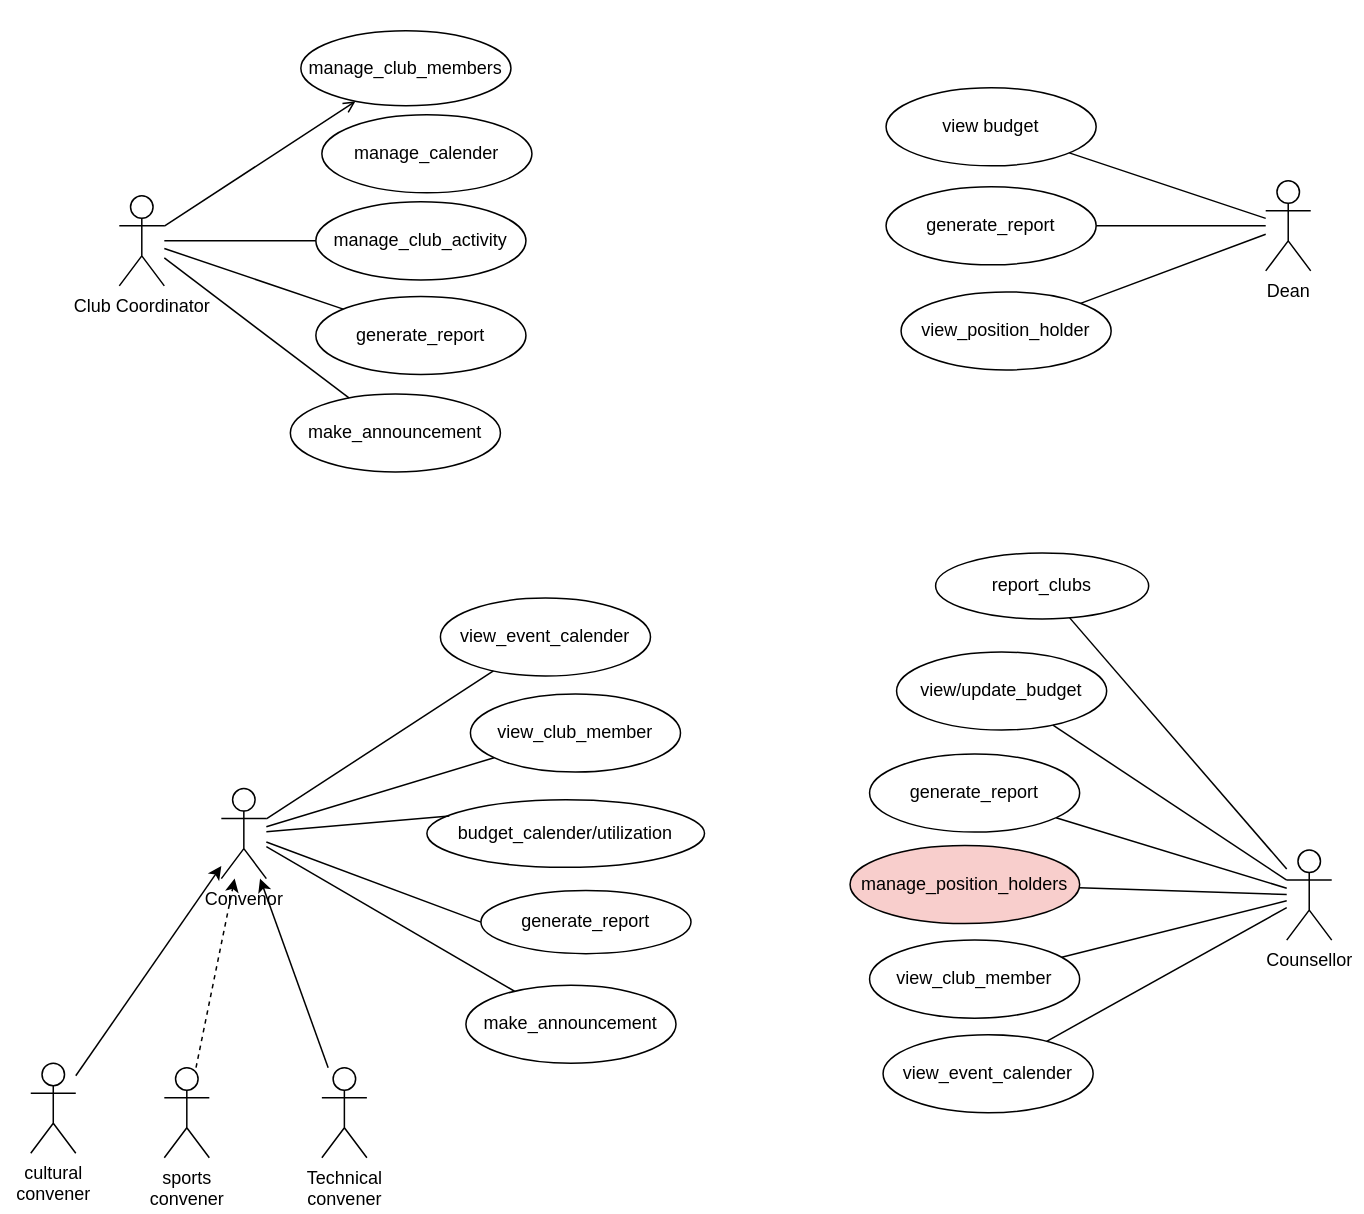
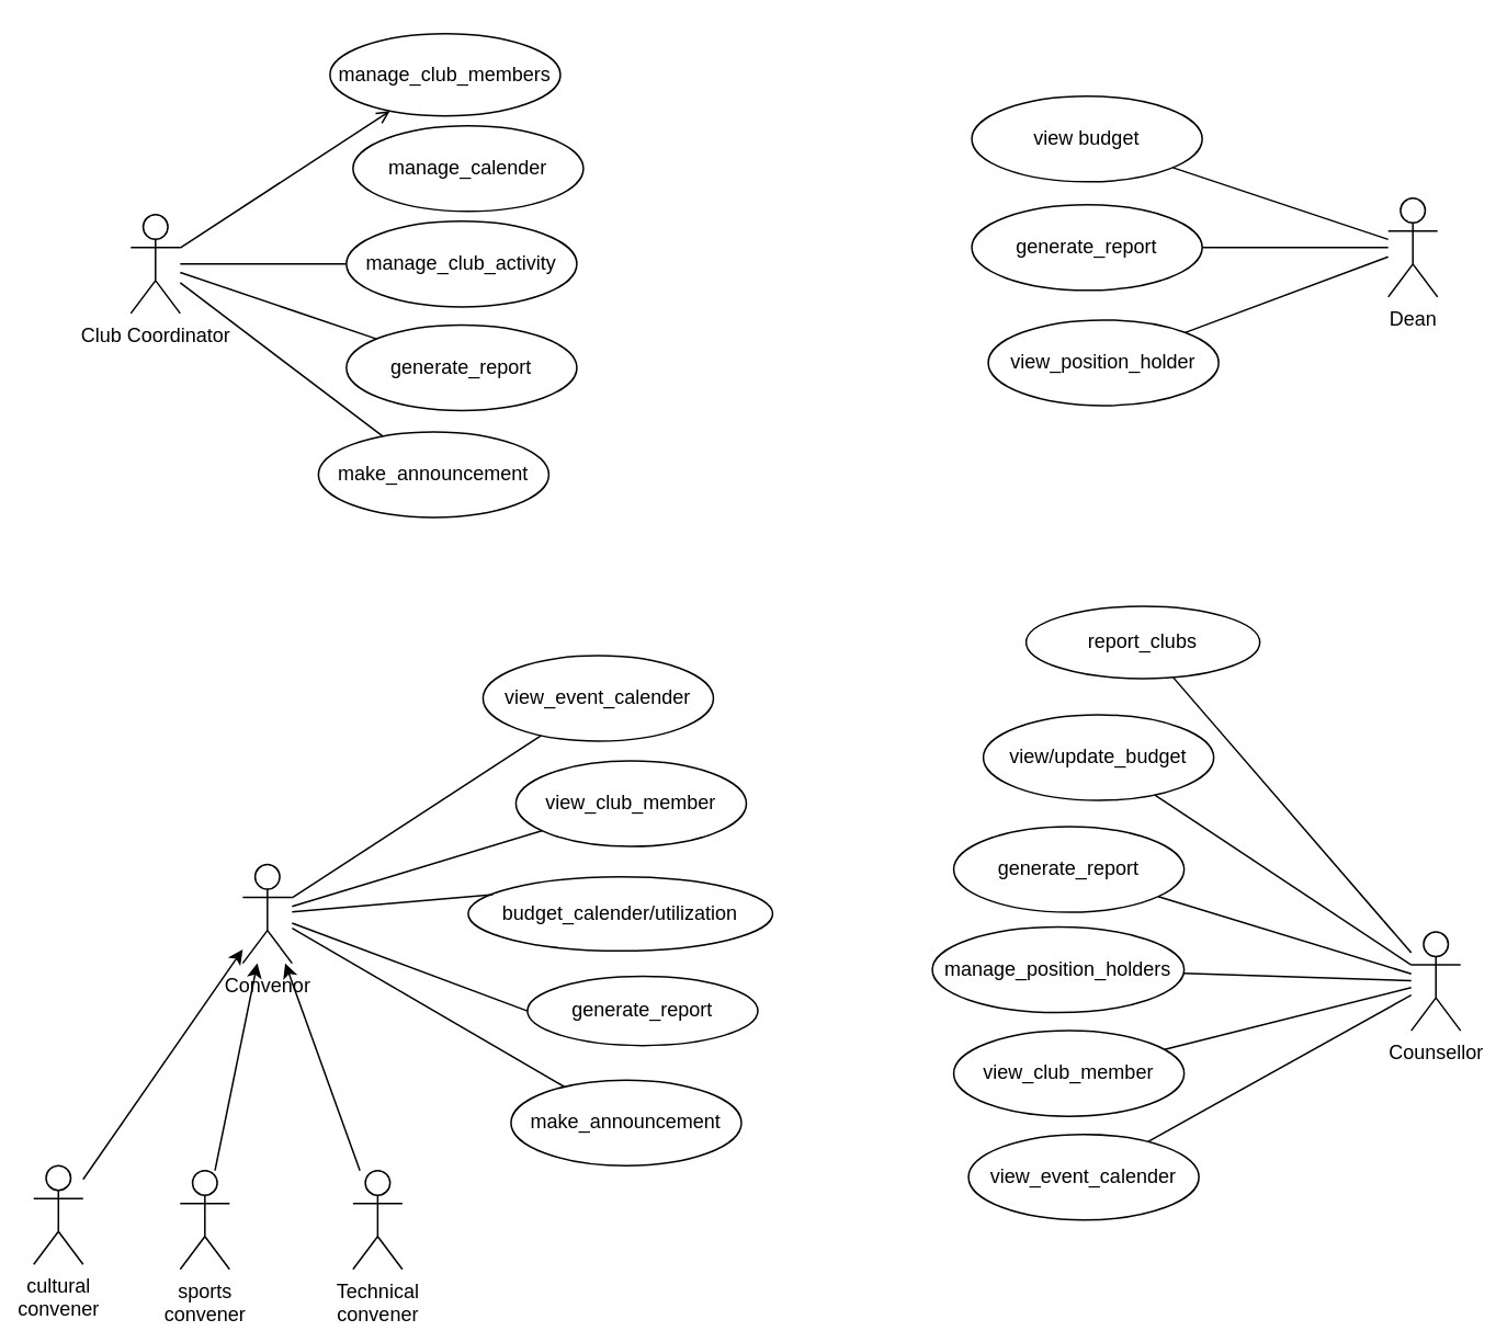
  <mxCell id="0" />
  <mxCell id="1" parent="0" />
  <mxCell id="2" value="Club Coordinator" style="shape=umlActor;html=1;verticalLabelPosition=bottom;verticalAlign=top;align=center;" parent="1" vertex="1"><mxGeometry x="79" y="130" width="30" height="60" as="geometry" /></mxCell>
  <mxCell id="3" value="Dean" style="shape=umlActor;html=1;verticalLabelPosition=bottom;verticalAlign=top;align=center;" parent="1" vertex="1"><mxGeometry x="843" y="120" width="30" height="60" as="geometry" /></mxCell>
  <mxCell id="4" value="Counsellor" style="shape=umlActor;html=1;verticalLabelPosition=bottom;verticalAlign=top;align=center;" parent="1" vertex="1"><mxGeometry x="857" y="566" width="30" height="60" as="geometry" /></mxCell>
  <mxCell id="5" value="manage_club_members" style="ellipse;whiteSpace=wrap;html=1;" parent="1" vertex="1"><mxGeometry x="200" y="20" width="140" height="50" as="geometry" /></mxCell>
  <mxCell id="6" value="manage_calender" style="ellipse;whiteSpace=wrap;html=1;" parent="1" vertex="1"><mxGeometry x="214" y="76" width="140" height="52" as="geometry" /></mxCell>
  <mxCell id="7" value="manage_club_activity" style="ellipse;whiteSpace=wrap;html=1;" parent="1" vertex="1"><mxGeometry x="210" y="134" width="140" height="52" as="geometry" /></mxCell>
  <mxCell id="8" value="generate_report" style="ellipse;whiteSpace=wrap;html=1;" parent="1" vertex="1"><mxGeometry x="210" y="197" width="140" height="52" as="geometry" /></mxCell>
  <mxCell id="9" value="view_club_member" style="ellipse;whiteSpace=wrap;html=1;" parent="1" vertex="1"><mxGeometry x="313" y="462" width="140" height="52" as="geometry" /></mxCell>
  <mxCell id="10" value="budget_calender/utilization" style="ellipse;whiteSpace=wrap;html=1;" parent="1" vertex="1"><mxGeometry x="284" y="532.5" width="185" height="45" as="geometry" /></mxCell>
  <mxCell id="11" value="generate_report" style="ellipse;whiteSpace=wrap;html=1;" parent="1" vertex="1"><mxGeometry x="320" y="593" width="140" height="42" as="geometry" /></mxCell>
  <mxCell id="12" value="make_announcement" style="ellipse;whiteSpace=wrap;html=1;" parent="1" vertex="1"><mxGeometry x="310" y="656" width="140" height="52" as="geometry" /></mxCell>
  <mxCell id="13" value="view_event_calender" style="ellipse;whiteSpace=wrap;html=1;" parent="1" vertex="1"><mxGeometry x="293" y="398" width="140" height="52" as="geometry" /></mxCell>
  <mxCell id="14" value="Convenor" style="shape=umlActor;html=1;verticalLabelPosition=bottom;verticalAlign=top;align=center;" parent="1" vertex="1"><mxGeometry x="147" y="525" width="30" height="60" as="geometry" /></mxCell>
  <mxCell id="15" value="view budget" style="ellipse;whiteSpace=wrap;html=1;" parent="1" vertex="1"><mxGeometry x="590" y="58" width="140" height="52" as="geometry" /></mxCell>
  <mxCell id="16" value="generate_report" style="ellipse;whiteSpace=wrap;html=1;" parent="1" vertex="1"><mxGeometry x="590" y="124" width="140" height="52" as="geometry" /></mxCell>
  <mxCell id="17" value="view_position_holder" style="ellipse;whiteSpace=wrap;html=1;" parent="1" vertex="1"><mxGeometry x="600" y="194" width="140" height="52" as="geometry" /></mxCell>
  <mxCell id="18" value="view/update_budget" style="ellipse;whiteSpace=wrap;html=1;" parent="1" vertex="1"><mxGeometry x="597" y="434" width="140" height="52" as="geometry" /></mxCell>
  <mxCell id="19" value="view_club_member" style="ellipse;whiteSpace=wrap;html=1;" parent="1" vertex="1"><mxGeometry x="579" y="626" width="140" height="52" as="geometry" /></mxCell>
- <mxCell id="20" value="manage_position_holders" style="ellipse;whiteSpace=wrap;html=1;fillColor=#f8cecc;" parent="1" vertex="1"><mxGeometry x="566" y="563" width="153" height="52" as="geometry" /></mxCell>
+ <mxCell id="20" value="manage_position_holders" style="ellipse;whiteSpace=wrap;html=1;" parent="1" vertex="1"><mxGeometry x="566" y="563" width="153" height="52" as="geometry" /></mxCell>
  <mxCell id="21" value="generate_report" style="ellipse;whiteSpace=wrap;html=1;" parent="1" vertex="1"><mxGeometry x="579" y="502" width="140" height="52" as="geometry" /></mxCell>
  <mxCell id="22" value="view_event_calender" style="ellipse;whiteSpace=wrap;html=1;" parent="1" vertex="1"><mxGeometry x="588" y="689" width="140" height="52" as="geometry" /></mxCell>
  <mxCell id="23" value="" style="edgeStyle=none;html=1;endArrow=open;verticalAlign=bottom;rounded=0;" parent="1" source="2" target="5" edge="1"><mxGeometry width="160" relative="1" as="geometry"><mxPoint x="162" y="139" as="sourcePoint" /><mxPoint x="322" y="139" as="targetPoint" /><Array as="points" /></mxGeometry></mxCell>
  <mxCell id="24" value="" style="edgeStyle=none;html=1;endArrow=none;verticalAlign=bottom;rounded=0;" parent="1" source="2" target="7" edge="1"><mxGeometry width="160" relative="1" as="geometry"><mxPoint x="182" y="159" as="sourcePoint" /><mxPoint x="293" y="71" as="targetPoint" /><Array as="points" /></mxGeometry></mxCell>
  <mxCell id="25" value="" style="edgeStyle=none;html=1;endArrow=none;verticalAlign=bottom;rounded=0;" parent="1" source="2" target="8" edge="1"><mxGeometry width="160" relative="1" as="geometry"><mxPoint x="174" y="156" as="sourcePoint" /><mxPoint x="303" y="81" as="targetPoint" /><Array as="points" /></mxGeometry></mxCell>
  <mxCell id="26" value="" style="edgeStyle=none;html=1;endArrow=none;verticalAlign=bottom;rounded=0;" parent="1" source="14" target="13" edge="1"><mxGeometry width="160" relative="1" as="geometry"><mxPoint x="164" y="527" as="sourcePoint" /><mxPoint x="324" y="527" as="targetPoint" /></mxGeometry></mxCell>
  <mxCell id="27" value="" style="edgeStyle=none;html=1;endArrow=none;verticalAlign=bottom;rounded=0;" parent="1" source="14" target="9" edge="1"><mxGeometry width="160" relative="1" as="geometry"><mxPoint x="170" y="535" as="sourcePoint" /><mxPoint x="330" y="535" as="targetPoint" /></mxGeometry></mxCell>
  <mxCell id="28" value="" style="edgeStyle=none;html=1;endArrow=none;verticalAlign=bottom;rounded=0;entryX=0.081;entryY=0.238;entryDx=0;entryDy=0;entryPerimeter=0;" parent="1" source="14" target="10" edge="1"><mxGeometry width="160" relative="1" as="geometry"><mxPoint x="160" y="557" as="sourcePoint" /><mxPoint x="320" y="557" as="targetPoint" /></mxGeometry></mxCell>
  <mxCell id="29" value="" style="edgeStyle=none;html=1;endArrow=none;verticalAlign=bottom;rounded=0;entryX=0;entryY=0.5;entryDx=0;entryDy=0;" parent="1" source="14" target="11" edge="1"><mxGeometry width="160" relative="1" as="geometry"><mxPoint x="159" y="566" as="sourcePoint" /><mxPoint x="319" y="566" as="targetPoint" /></mxGeometry></mxCell>
  <mxCell id="30" value="" style="edgeStyle=none;html=1;endArrow=none;verticalAlign=bottom;rounded=0;" parent="1" source="14" target="12" edge="1"><mxGeometry width="160" relative="1" as="geometry"><mxPoint x="130" y="625" as="sourcePoint" /><mxPoint x="308" y="735" as="targetPoint" /><Array as="points" /></mxGeometry></mxCell>
  <mxCell id="31" value="" style="edgeStyle=none;html=1;endArrow=none;verticalAlign=bottom;rounded=0;" parent="1" source="15" target="3" edge="1"><mxGeometry width="160" relative="1" as="geometry"><mxPoint x="542" y="172" as="sourcePoint" /><mxPoint x="856" y="152" as="targetPoint" /></mxGeometry></mxCell>
  <mxCell id="32" value="" style="edgeStyle=none;html=1;endArrow=none;verticalAlign=bottom;rounded=0;" parent="1" source="16" target="3" edge="1"><mxGeometry width="160" relative="1" as="geometry"><mxPoint x="730" y="171" as="sourcePoint" /><mxPoint x="854" y="154" as="targetPoint" /></mxGeometry></mxCell>
  <mxCell id="33" value="" style="edgeStyle=none;html=1;endArrow=none;verticalAlign=bottom;rounded=0;" parent="1" source="17" target="3" edge="1"><mxGeometry width="160" relative="1" as="geometry"><mxPoint x="717" y="239" as="sourcePoint" /><mxPoint x="856" y="182" as="targetPoint" /></mxGeometry></mxCell>
  <mxCell id="34" value="" style="edgeStyle=none;html=1;endArrow=none;verticalAlign=bottom;rounded=0;" parent="1" source="18" target="4" edge="1"><mxGeometry width="160" relative="1" as="geometry"><mxPoint x="712" y="530" as="sourcePoint" /><mxPoint x="872" y="530" as="targetPoint" /></mxGeometry></mxCell>
  <mxCell id="35" value="" style="edgeStyle=none;html=1;endArrow=none;verticalAlign=bottom;rounded=0;" parent="1" source="21" target="4" edge="1"><mxGeometry width="160" relative="1" as="geometry"><mxPoint x="768" y="594" as="sourcePoint" /><mxPoint x="928" y="594" as="targetPoint" /></mxGeometry></mxCell>
  <mxCell id="36" value="" style="edgeStyle=none;html=1;endArrow=none;verticalAlign=bottom;rounded=0;" parent="1" source="20" target="4" edge="1"><mxGeometry width="160" relative="1" as="geometry"><mxPoint x="766" y="635" as="sourcePoint" /><mxPoint x="926" y="635" as="targetPoint" /></mxGeometry></mxCell>
  <mxCell id="37" value="" style="edgeStyle=none;html=1;endArrow=none;verticalAlign=bottom;rounded=0;" parent="1" source="19" target="4" edge="1"><mxGeometry width="160" relative="1" as="geometry"><mxPoint x="754" y="715" as="sourcePoint" /><mxPoint x="871" y="597" as="targetPoint" /></mxGeometry></mxCell>
  <mxCell id="38" value="make_announcement" style="ellipse;whiteSpace=wrap;html=1;" parent="1" vertex="1"><mxGeometry x="193" y="262" width="140" height="52" as="geometry" /></mxCell>
  <mxCell id="39" value="" style="endArrow=none;html=1;rounded=0;" parent="1" source="38" target="2" edge="1"><mxGeometry width="50" height="50" relative="1" as="geometry"><mxPoint x="422" y="287" as="sourcePoint" /><mxPoint x="472" y="237" as="targetPoint" /></mxGeometry></mxCell>
  <mxCell id="40" value="" style="endArrow=none;html=1;rounded=0;" parent="1" source="22" target="4" edge="1"><mxGeometry width="50" height="50" relative="1" as="geometry"><mxPoint x="422" y="655" as="sourcePoint" /><mxPoint x="472" y="605" as="targetPoint" /></mxGeometry></mxCell>
  <mxCell id="41" value="report_clubs" style="ellipse;whiteSpace=wrap;html=1;" parent="1" vertex="1"><mxGeometry x="623" y="368" width="142" height="44" as="geometry" /></mxCell>
  <mxCell id="42" value="" style="endArrow=none;html=1;rounded=0;" parent="1" source="4" target="41" edge="1"><mxGeometry width="50" height="50" relative="1" as="geometry"><mxPoint x="490" y="468" as="sourcePoint" /><mxPoint x="540" y="418" as="targetPoint" /></mxGeometry></mxCell>
  <mxCell id="43" value="cultural &lt;br&gt;convener" style="shape=umlActor;verticalLabelPosition=bottom;verticalAlign=top;html=1;outlineConnect=0;" vertex="1" parent="1"><mxGeometry x="20" y="708" width="30" height="60" as="geometry" /></mxCell>
  <mxCell id="44" value="" style="endArrow=classic;html=1;rounded=0;" edge="1" parent="1" source="43" target="14"><mxGeometry width="50" height="50" relative="1" as="geometry"><mxPoint x="444" y="599" as="sourcePoint" /><mxPoint x="494" y="549" as="targetPoint" /></mxGeometry></mxCell>
  <mxCell id="45" value="sports&lt;br&gt;convener" style="shape=umlActor;verticalLabelPosition=bottom;verticalAlign=top;html=1;outlineConnect=0;" vertex="1" parent="1"><mxGeometry x="109" y="711" width="30" height="60" as="geometry" /></mxCell>
  <mxCell id="46" value="Technical&lt;br&gt;convener" style="shape=umlActor;verticalLabelPosition=bottom;verticalAlign=top;html=1;outlineConnect=0;" vertex="1" parent="1"><mxGeometry x="214" y="711" width="30" height="60" as="geometry" /></mxCell>
- <mxCell id="47" value="" style="endArrow=classic;html=1;rounded=0;dashed=1;" edge="1" parent="1" source="45" target="14"><mxGeometry width="50" height="50" relative="1" as="geometry"><mxPoint x="444" y="599" as="sourcePoint" /><mxPoint x="494" y="549" as="targetPoint" /></mxGeometry></mxCell>
+ <mxCell id="47" value="" style="endArrow=classic;html=1;rounded=0;" edge="1" parent="1" source="45" target="14"><mxGeometry width="50" height="50" relative="1" as="geometry"><mxPoint x="444" y="599" as="sourcePoint" /><mxPoint x="494" y="549" as="targetPoint" /></mxGeometry></mxCell>
  <mxCell id="48" value="" style="endArrow=classic;html=1;rounded=0;" edge="1" parent="1" source="46" target="14"><mxGeometry width="50" height="50" relative="1" as="geometry"><mxPoint x="444" y="599" as="sourcePoint" /><mxPoint x="494" y="549" as="targetPoint" /></mxGeometry></mxCell>
